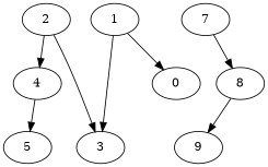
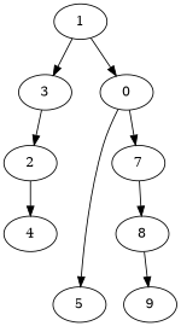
  strict digraph {
    node [weight=0]
    edge [weight=0]
    2
    3
    4
    5
    n5 [label=0]
    7
    8
    9
    1
-   2 -> 3
+   3 -> 2
    2 -> 4
-   4 -> 5
+   n5 -> 5
+   n5 -> 7
    7 -> 8
    8 -> 9
    1 -> 3
    1 -> n5
  }
